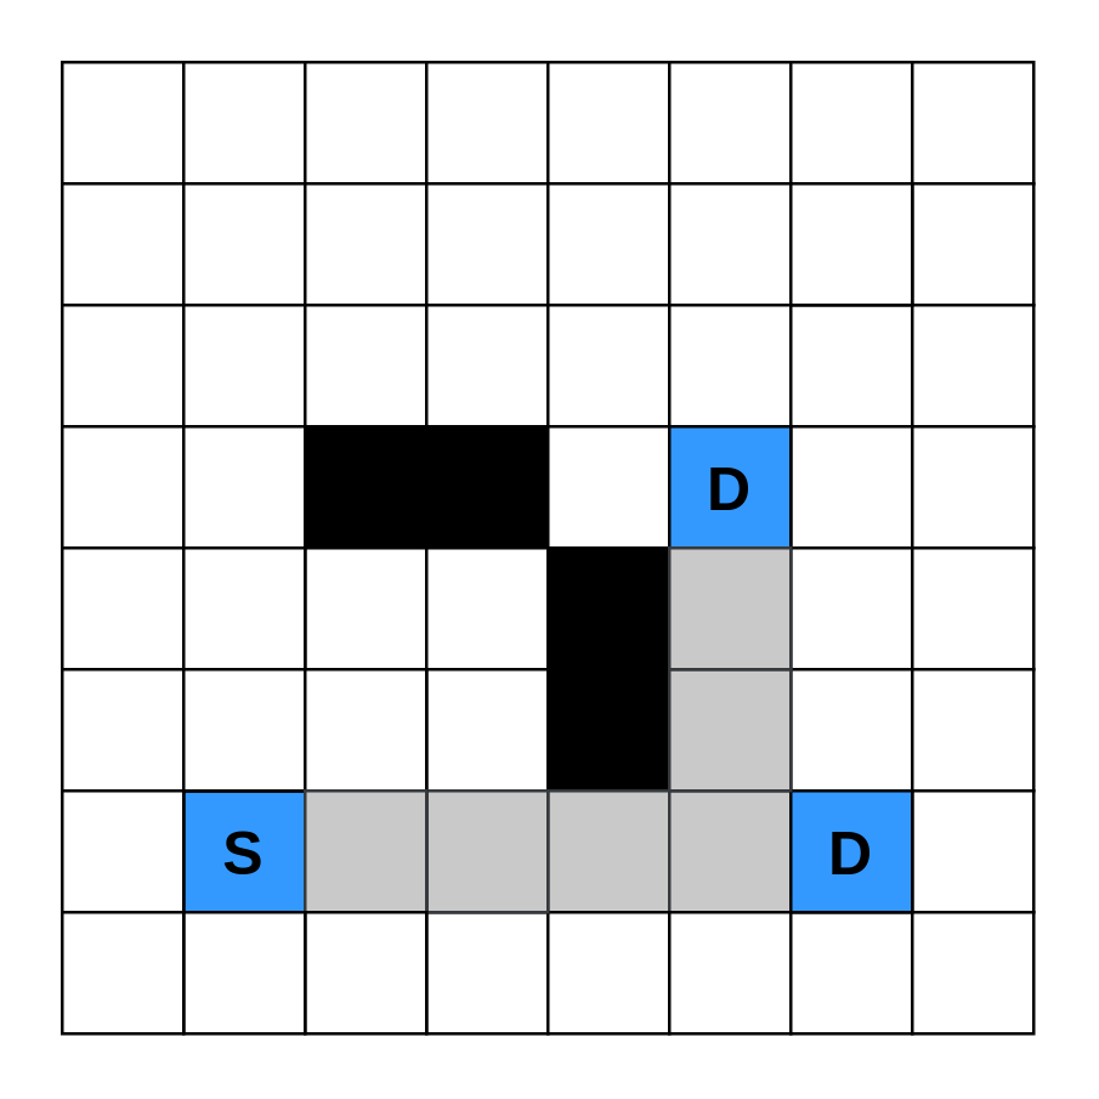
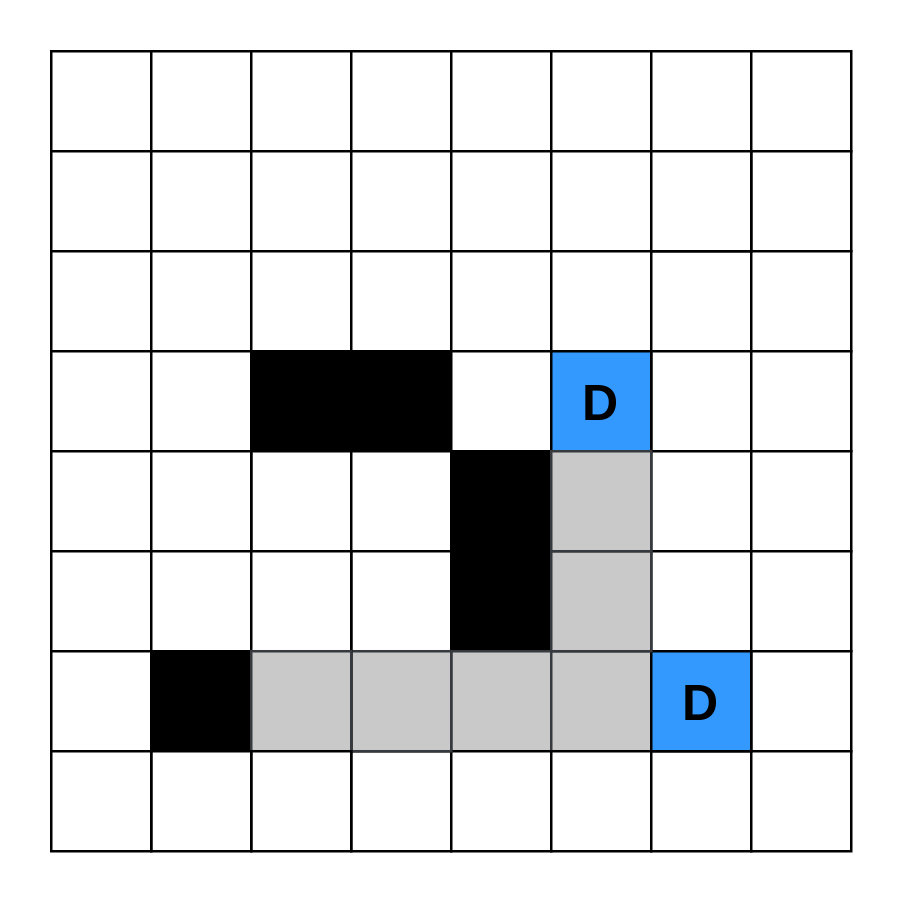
  <mxCell id="0" />
  <mxCell id="1" parent="0" />
  <mxCell id="2" value="" style="whiteSpace=wrap;html=1;aspect=fixed;fontSize=20;fontStyle=1" parent="1" vertex="1"><mxGeometry x="20" y="20" width="40" height="40" as="geometry" /></mxCell>
  <mxCell id="3" value="" style="whiteSpace=wrap;html=1;aspect=fixed;fontSize=20;fontStyle=1" parent="1" vertex="1"><mxGeometry x="60" y="20" width="40" height="40" as="geometry" /></mxCell>
  <mxCell id="4" value="" style="whiteSpace=wrap;html=1;aspect=fixed;fontSize=20;fontStyle=1" parent="1" vertex="1"><mxGeometry x="100" y="20" width="40" height="40" as="geometry" /></mxCell>
  <mxCell id="5" value="" style="whiteSpace=wrap;html=1;aspect=fixed;fontSize=20;fontStyle=1" parent="1" vertex="1"><mxGeometry x="140" y="20" width="40" height="40" as="geometry" /></mxCell>
  <mxCell id="6" value="" style="whiteSpace=wrap;html=1;aspect=fixed;fontSize=20;fontStyle=1" parent="1" vertex="1"><mxGeometry x="180" y="20" width="40" height="40" as="geometry" /></mxCell>
  <mxCell id="7" value="" style="whiteSpace=wrap;html=1;aspect=fixed;fontSize=20;fontStyle=1" parent="1" vertex="1"><mxGeometry x="220" y="20" width="40" height="40" as="geometry" /></mxCell>
  <mxCell id="8" value="" style="whiteSpace=wrap;html=1;aspect=fixed;fontSize=20;fontStyle=1" parent="1" vertex="1"><mxGeometry x="260" y="20" width="40" height="40" as="geometry" /></mxCell>
  <mxCell id="9" value="" style="whiteSpace=wrap;html=1;aspect=fixed;fontSize=20;fontStyle=1" parent="1" vertex="1"><mxGeometry x="300" y="20" width="40" height="40" as="geometry" /></mxCell>
  <mxCell id="10" value="" style="whiteSpace=wrap;html=1;aspect=fixed;fontSize=20;fontStyle=1" parent="1" vertex="1"><mxGeometry x="20" y="60" width="40" height="40" as="geometry" /></mxCell>
  <mxCell id="11" value="" style="whiteSpace=wrap;html=1;aspect=fixed;fontSize=20;fontStyle=1" parent="1" vertex="1"><mxGeometry x="60" y="60" width="40" height="40" as="geometry" /></mxCell>
  <mxCell id="12" value="" style="whiteSpace=wrap;html=1;aspect=fixed;fontSize=20;fontStyle=1" parent="1" vertex="1"><mxGeometry x="100" y="60" width="40" height="40" as="geometry" /></mxCell>
  <mxCell id="13" value="" style="whiteSpace=wrap;html=1;aspect=fixed;fontSize=20;fontStyle=1" parent="1" vertex="1"><mxGeometry x="140" y="60" width="40" height="40" as="geometry" /></mxCell>
  <mxCell id="14" value="" style="whiteSpace=wrap;html=1;aspect=fixed;fontSize=20;fontStyle=1" parent="1" vertex="1"><mxGeometry x="180" y="60" width="40" height="40" as="geometry" /></mxCell>
  <mxCell id="15" value="" style="whiteSpace=wrap;html=1;aspect=fixed;fontSize=20;fontStyle=1" parent="1" vertex="1"><mxGeometry x="220" y="60" width="40" height="40" as="geometry" /></mxCell>
  <mxCell id="16" value="" style="whiteSpace=wrap;html=1;aspect=fixed;fontSize=20;fontStyle=1" parent="1" vertex="1"><mxGeometry x="300" y="60" width="40" height="40" as="geometry" /></mxCell>
  <mxCell id="17" value="" style="whiteSpace=wrap;html=1;aspect=fixed;fontSize=20;fontStyle=1" parent="1" vertex="1"><mxGeometry x="20" y="100" width="40" height="40" as="geometry" /></mxCell>
  <mxCell id="18" value="" style="whiteSpace=wrap;html=1;aspect=fixed;fontSize=20;fontStyle=1" parent="1" vertex="1"><mxGeometry x="60" y="100" width="40" height="40" as="geometry" /></mxCell>
  <mxCell id="19" value="" style="whiteSpace=wrap;html=1;aspect=fixed;fontSize=20;fontStyle=1" parent="1" vertex="1"><mxGeometry x="100" y="100" width="40" height="40" as="geometry" /></mxCell>
  <mxCell id="20" value="" style="whiteSpace=wrap;html=1;aspect=fixed;fontSize=20;fontStyle=1" parent="1" vertex="1"><mxGeometry x="140" y="100" width="40" height="40" as="geometry" /></mxCell>
  <mxCell id="21" value="" style="whiteSpace=wrap;html=1;aspect=fixed;fontSize=20;fontStyle=1" parent="1" vertex="1"><mxGeometry x="180" y="100" width="40" height="40" as="geometry" /></mxCell>
  <mxCell id="22" value="" style="whiteSpace=wrap;html=1;aspect=fixed;fontSize=20;fontStyle=1" parent="1" vertex="1"><mxGeometry x="220" y="100" width="40" height="40" as="geometry" /></mxCell>
  <mxCell id="23" value="" style="whiteSpace=wrap;html=1;aspect=fixed;fontSize=20;fontStyle=1" parent="1" vertex="1"><mxGeometry x="260" y="100" width="40" height="40" as="geometry" /></mxCell>
  <mxCell id="24" value="" style="whiteSpace=wrap;html=1;aspect=fixed;fontSize=20;fontStyle=1" parent="1" vertex="1"><mxGeometry x="300" y="100" width="40" height="40" as="geometry" /></mxCell>
  <mxCell id="25" value="" style="whiteSpace=wrap;html=1;aspect=fixed;fontSize=20;fontStyle=1" parent="1" vertex="1"><mxGeometry x="20" y="140" width="40" height="40" as="geometry" /></mxCell>
  <mxCell id="26" value="" style="whiteSpace=wrap;html=1;aspect=fixed;fontSize=20;fontStyle=1" parent="1" vertex="1"><mxGeometry x="60" y="140" width="40" height="40" as="geometry" /></mxCell>
  <mxCell id="27" value="" style="whiteSpace=wrap;html=1;aspect=fixed;fillColor=#000000;fontSize=20;fontStyle=1" parent="1" vertex="1"><mxGeometry x="100" y="140" width="40" height="40" as="geometry" /></mxCell>
  <mxCell id="28" value="" style="whiteSpace=wrap;html=1;aspect=fixed;fillColor=#000000;fontSize=20;fontStyle=1" parent="1" vertex="1"><mxGeometry x="140" y="140" width="40" height="40" as="geometry" /></mxCell>
  <mxCell id="29" value="" style="whiteSpace=wrap;html=1;aspect=fixed;fontSize=20;fontStyle=1" parent="1" vertex="1"><mxGeometry x="180" y="140" width="40" height="40" as="geometry" /></mxCell>
  <mxCell id="30" value="" style="whiteSpace=wrap;html=1;aspect=fixed;fontSize=20;fontStyle=1" parent="1" vertex="1"><mxGeometry x="220" y="140" width="40" height="40" as="geometry" /></mxCell>
  <mxCell id="31" value="" style="whiteSpace=wrap;html=1;aspect=fixed;fontSize=20;fontStyle=1" parent="1" vertex="1"><mxGeometry x="260" y="140" width="40" height="40" as="geometry" /></mxCell>
  <mxCell id="32" value="" style="whiteSpace=wrap;html=1;aspect=fixed;fontSize=20;fontStyle=1" parent="1" vertex="1"><mxGeometry x="300" y="140" width="40" height="40" as="geometry" /></mxCell>
  <mxCell id="33" value="" style="whiteSpace=wrap;html=1;aspect=fixed;fontSize=20;fontStyle=1" parent="1" vertex="1"><mxGeometry x="20" y="180" width="40" height="40" as="geometry" /></mxCell>
  <mxCell id="34" value="" style="whiteSpace=wrap;html=1;aspect=fixed;fontSize=20;fontStyle=1" parent="1" vertex="1"><mxGeometry x="100" y="180" width="40" height="40" as="geometry" /></mxCell>
  <mxCell id="35" value="" style="whiteSpace=wrap;html=1;aspect=fixed;fontSize=20;fontStyle=1" parent="1" vertex="1"><mxGeometry x="140" y="180" width="40" height="40" as="geometry" /></mxCell>
  <mxCell id="36" value="" style="whiteSpace=wrap;html=1;aspect=fixed;fillColor=#000000;fontSize=20;fontStyle=1" parent="1" vertex="1"><mxGeometry x="180" y="180" width="40" height="40" as="geometry" /></mxCell>
  <mxCell id="37" value="" style="whiteSpace=wrap;html=1;aspect=fixed;fontSize=20;fontStyle=1" parent="1" vertex="1"><mxGeometry x="220" y="180" width="40" height="40" as="geometry" /></mxCell>
  <mxCell id="38" value="" style="whiteSpace=wrap;html=1;aspect=fixed;fontSize=20;fontStyle=1" parent="1" vertex="1"><mxGeometry x="260" y="180" width="40" height="40" as="geometry" /></mxCell>
  <mxCell id="39" value="" style="whiteSpace=wrap;html=1;aspect=fixed;fontSize=20;fontStyle=1" parent="1" vertex="1"><mxGeometry x="300" y="180" width="40" height="40" as="geometry" /></mxCell>
  <mxCell id="40" value="" style="whiteSpace=wrap;html=1;aspect=fixed;fontSize=20;fontStyle=1" parent="1" vertex="1"><mxGeometry x="140" y="220" width="40" height="40" as="geometry" /></mxCell>
  <mxCell id="41" value="" style="whiteSpace=wrap;html=1;aspect=fixed;fillColor=#000000;fontSize=20;fontStyle=1" parent="1" vertex="1"><mxGeometry x="180" y="220" width="40" height="40" as="geometry" /></mxCell>
  <mxCell id="42" value="" style="whiteSpace=wrap;html=1;aspect=fixed;fontSize=20;fontStyle=1" parent="1" vertex="1"><mxGeometry x="220" y="220" width="40" height="40" as="geometry" /></mxCell>
  <mxCell id="43" value="" style="whiteSpace=wrap;html=1;aspect=fixed;fontSize=20;fontStyle=1" parent="1" vertex="1"><mxGeometry x="260" y="220" width="40" height="40" as="geometry" /></mxCell>
  <mxCell id="44" value="" style="whiteSpace=wrap;html=1;aspect=fixed;fontSize=20;fontStyle=1" parent="1" vertex="1"><mxGeometry x="300" y="220" width="40" height="40" as="geometry" /></mxCell>
- <mxCell id="45" value="&lt;font style=&quot;font-size: 20px&quot;&gt;S&lt;/font&gt;" style="whiteSpace=wrap;html=1;aspect=fixed;fillColor=#3399FF;fontSize=20;fontStyle=1" parent="1" vertex="1"><mxGeometry x="60" y="260" width="40" height="40" as="geometry" /></mxCell>
+ <mxCell id="45" value="&lt;font style=&quot;font-size: 20px&quot;&gt;S&lt;/font&gt;" style="whiteSpace=wrap;html=1;aspect=fixed;fillColor=#000000;fontSize=20;fontStyle=1;" parent="1" vertex="1"><mxGeometry x="60" y="260" width="40" height="40" as="geometry" /></mxCell>
  <mxCell id="46" value="" style="whiteSpace=wrap;html=1;aspect=fixed;fontSize=20;fontStyle=1;fillColor=#C9C9C9;strokeColor=#36393d;" parent="1" vertex="1"><mxGeometry x="180" y="260" width="40" height="40" as="geometry" /></mxCell>
  <mxCell id="47" value="" style="whiteSpace=wrap;html=1;aspect=fixed;fontSize=20;fontStyle=1;fillColor=#C9C9C9;strokeColor=#36393d;" parent="1" vertex="1"><mxGeometry x="220" y="260" width="40" height="40" as="geometry" /></mxCell>
  <mxCell id="48" value="" style="whiteSpace=wrap;html=1;aspect=fixed;fontSize=20;fontStyle=1" parent="1" vertex="1"><mxGeometry x="260" y="260" width="40" height="40" as="geometry" /></mxCell>
  <mxCell id="49" value="" style="whiteSpace=wrap;html=1;aspect=fixed;fontSize=20;fontStyle=1" parent="1" vertex="1"><mxGeometry x="300" y="260" width="40" height="40" as="geometry" /></mxCell>
  <mxCell id="50" value="" style="whiteSpace=wrap;html=1;aspect=fixed;fontSize=20;fontStyle=1" parent="1" vertex="1"><mxGeometry x="140" y="300" width="40" height="40" as="geometry" /></mxCell>
  <mxCell id="51" value="" style="whiteSpace=wrap;html=1;aspect=fixed;fontSize=20;fontStyle=1" parent="1" vertex="1"><mxGeometry x="180" y="300" width="40" height="40" as="geometry" /></mxCell>
  <mxCell id="52" value="" style="whiteSpace=wrap;html=1;aspect=fixed;fontSize=20;fontStyle=1" parent="1" vertex="1"><mxGeometry x="220" y="300" width="40" height="40" as="geometry" /></mxCell>
  <mxCell id="53" value="" style="whiteSpace=wrap;html=1;aspect=fixed;fontSize=20;fontStyle=1" parent="1" vertex="1"><mxGeometry x="260" y="300" width="40" height="40" as="geometry" /></mxCell>
  <mxCell id="54" value="" style="whiteSpace=wrap;html=1;aspect=fixed;fontSize=20;fontStyle=1" parent="1" vertex="1"><mxGeometry x="300" y="300" width="40" height="40" as="geometry" /></mxCell>
  <mxCell id="55" value="&lt;font style=&quot;font-size: 20px&quot;&gt;D&lt;/font&gt;" style="whiteSpace=wrap;html=1;aspect=fixed;fillColor=#3399FF;fontSize=20;fontStyle=1" vertex="1" parent="1"><mxGeometry x="260" y="260" width="40" height="40" as="geometry" /></mxCell>
  <mxCell id="56" value="" style="whiteSpace=wrap;html=1;aspect=fixed;fontSize=20;fontStyle=1" vertex="1" parent="1"><mxGeometry x="260" y="60" width="40" height="40" as="geometry" /></mxCell>
  <mxCell id="57" value="" style="whiteSpace=wrap;html=1;aspect=fixed;fontSize=20;fontStyle=1" vertex="1" parent="1"><mxGeometry x="60" y="180" width="40" height="40" as="geometry" /></mxCell>
  <mxCell id="58" value="" style="whiteSpace=wrap;html=1;aspect=fixed;fontSize=20;fontStyle=1" vertex="1" parent="1"><mxGeometry x="20" y="220" width="40" height="40" as="geometry" /></mxCell>
  <mxCell id="59" value="" style="whiteSpace=wrap;html=1;aspect=fixed;fontSize=20;fontStyle=1" vertex="1" parent="1"><mxGeometry x="60" y="220" width="40" height="40" as="geometry" /></mxCell>
  <mxCell id="60" value="" style="whiteSpace=wrap;html=1;aspect=fixed;fontSize=20;fontStyle=1" vertex="1" parent="1"><mxGeometry x="60" y="220" width="40" height="40" as="geometry" /></mxCell>
  <mxCell id="61" value="" style="whiteSpace=wrap;html=1;aspect=fixed;fontSize=20;fontStyle=1" vertex="1" parent="1"><mxGeometry x="100" y="220" width="40" height="40" as="geometry" /></mxCell>
  <mxCell id="62" value="" style="whiteSpace=wrap;html=1;aspect=fixed;fontSize=20;fontStyle=1;fillColor=#C9C9C9;strokeColor=#36393d;" vertex="1" parent="1"><mxGeometry x="140" y="260" width="40" height="40" as="geometry" /></mxCell>
  <mxCell id="63" value="" style="whiteSpace=wrap;html=1;aspect=fixed;fontSize=20;fontStyle=1" vertex="1" parent="1"><mxGeometry x="100" y="260" width="40" height="40" as="geometry" /></mxCell>
  <mxCell id="64" value="" style="whiteSpace=wrap;html=1;aspect=fixed;fontSize=20;fontStyle=1;fillColor=#C9C9C9;strokeColor=#36393d;" vertex="1" parent="1"><mxGeometry x="100" y="260" width="40" height="40" as="geometry" /></mxCell>
  <mxCell id="65" value="" style="whiteSpace=wrap;html=1;aspect=fixed;fontSize=20;fontStyle=1" vertex="1" parent="1"><mxGeometry x="100" y="300" width="40" height="40" as="geometry" /></mxCell>
  <mxCell id="66" value="" style="whiteSpace=wrap;html=1;aspect=fixed;fontSize=20;fontStyle=1" vertex="1" parent="1"><mxGeometry x="20" y="260" width="40" height="40" as="geometry" /></mxCell>
  <mxCell id="67" value="" style="whiteSpace=wrap;html=1;aspect=fixed;fontSize=20;fontStyle=1" vertex="1" parent="1"><mxGeometry x="60" y="300" width="40" height="40" as="geometry" /></mxCell>
  <mxCell id="68" value="" style="whiteSpace=wrap;html=1;aspect=fixed;fontSize=20;fontStyle=1" vertex="1" parent="1"><mxGeometry x="20" y="300" width="40" height="40" as="geometry" /></mxCell>
  <mxCell id="69" value="&lt;font style=&quot;font-size: 20px&quot;&gt;D&lt;/font&gt;" style="whiteSpace=wrap;html=1;aspect=fixed;fillColor=#3399FF;fontSize=20;fontStyle=1" vertex="1" parent="1"><mxGeometry x="220" y="140" width="40" height="40" as="geometry" /></mxCell>
  <mxCell id="70" value="" style="whiteSpace=wrap;html=1;aspect=fixed;fontSize=20;fontStyle=1;fillColor=#C9C9C9;strokeColor=#36393d;" vertex="1" parent="1"><mxGeometry x="220" y="220" width="40" height="40" as="geometry" /></mxCell>
  <mxCell id="71" value="" style="whiteSpace=wrap;html=1;aspect=fixed;fontSize=20;fontStyle=1;fillColor=#C9C9C9;strokeColor=#36393d;" vertex="1" parent="1"><mxGeometry x="220" y="180" width="40" height="40" as="geometry" /></mxCell>
